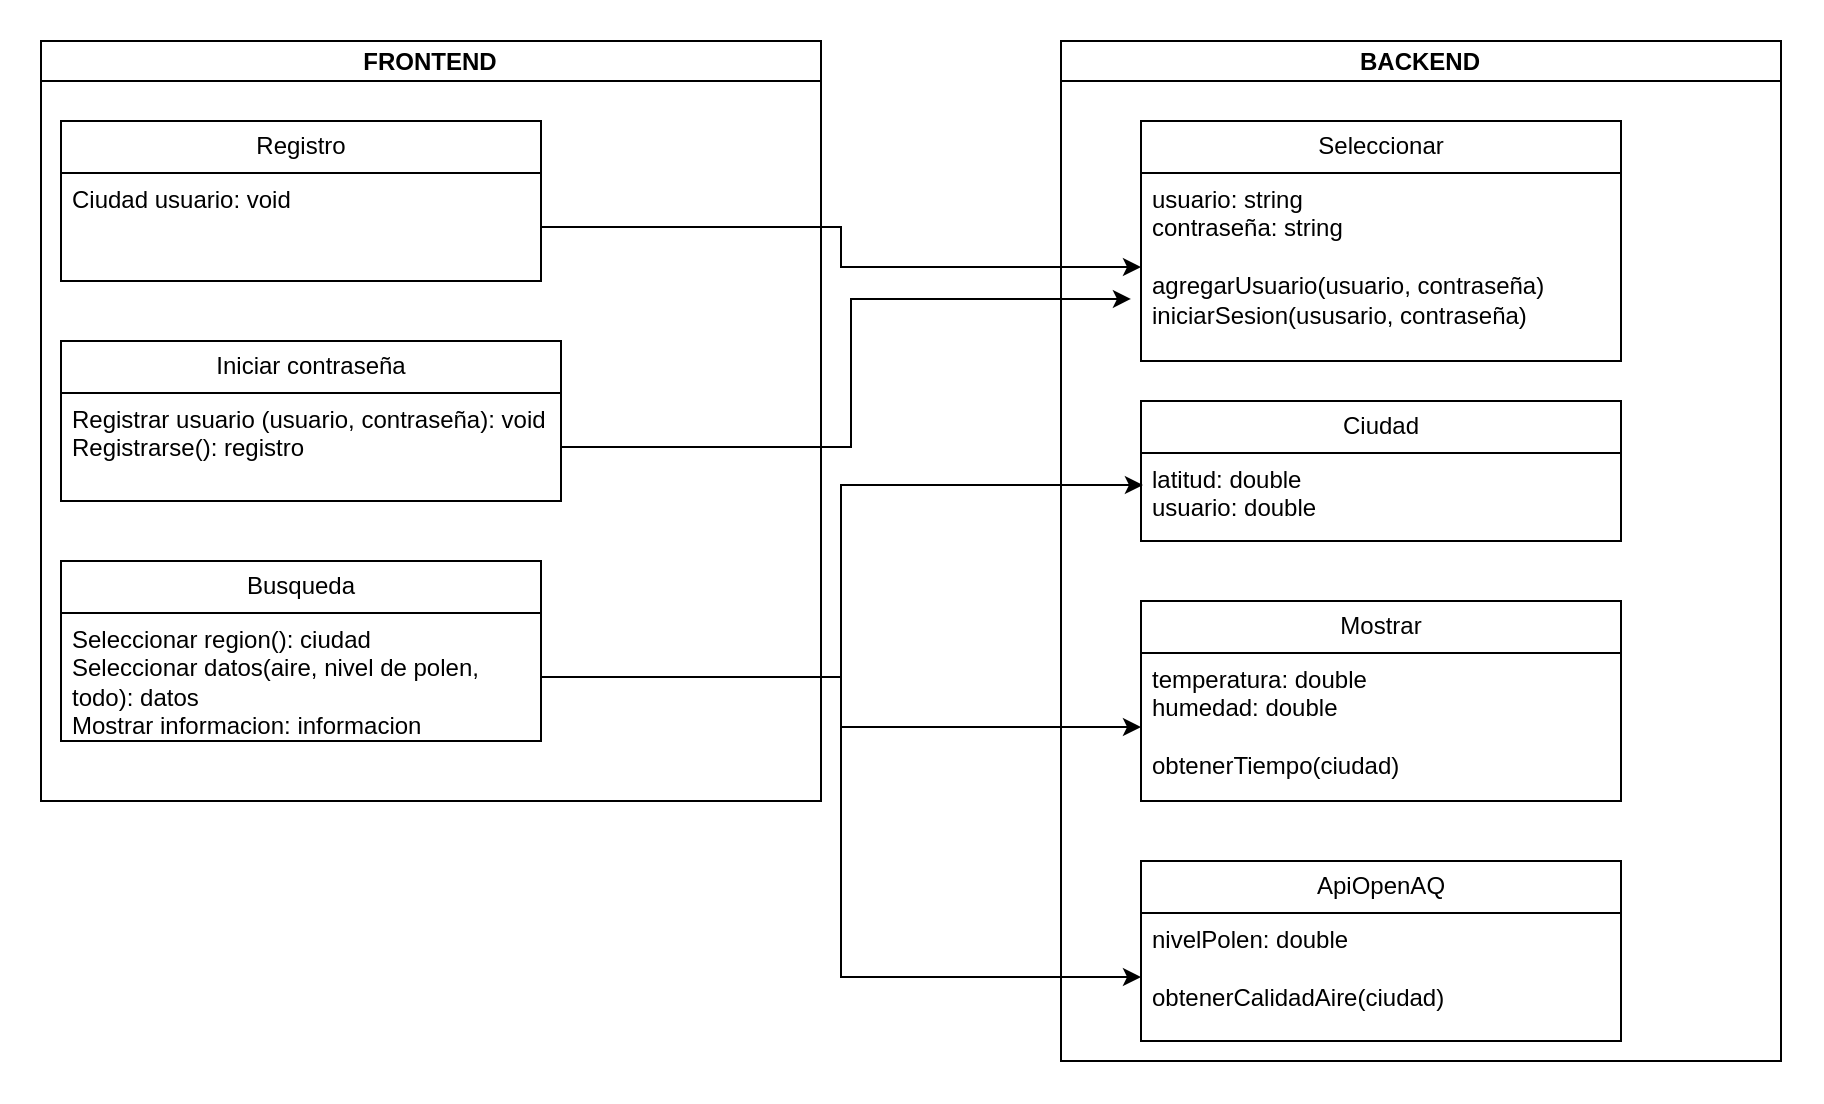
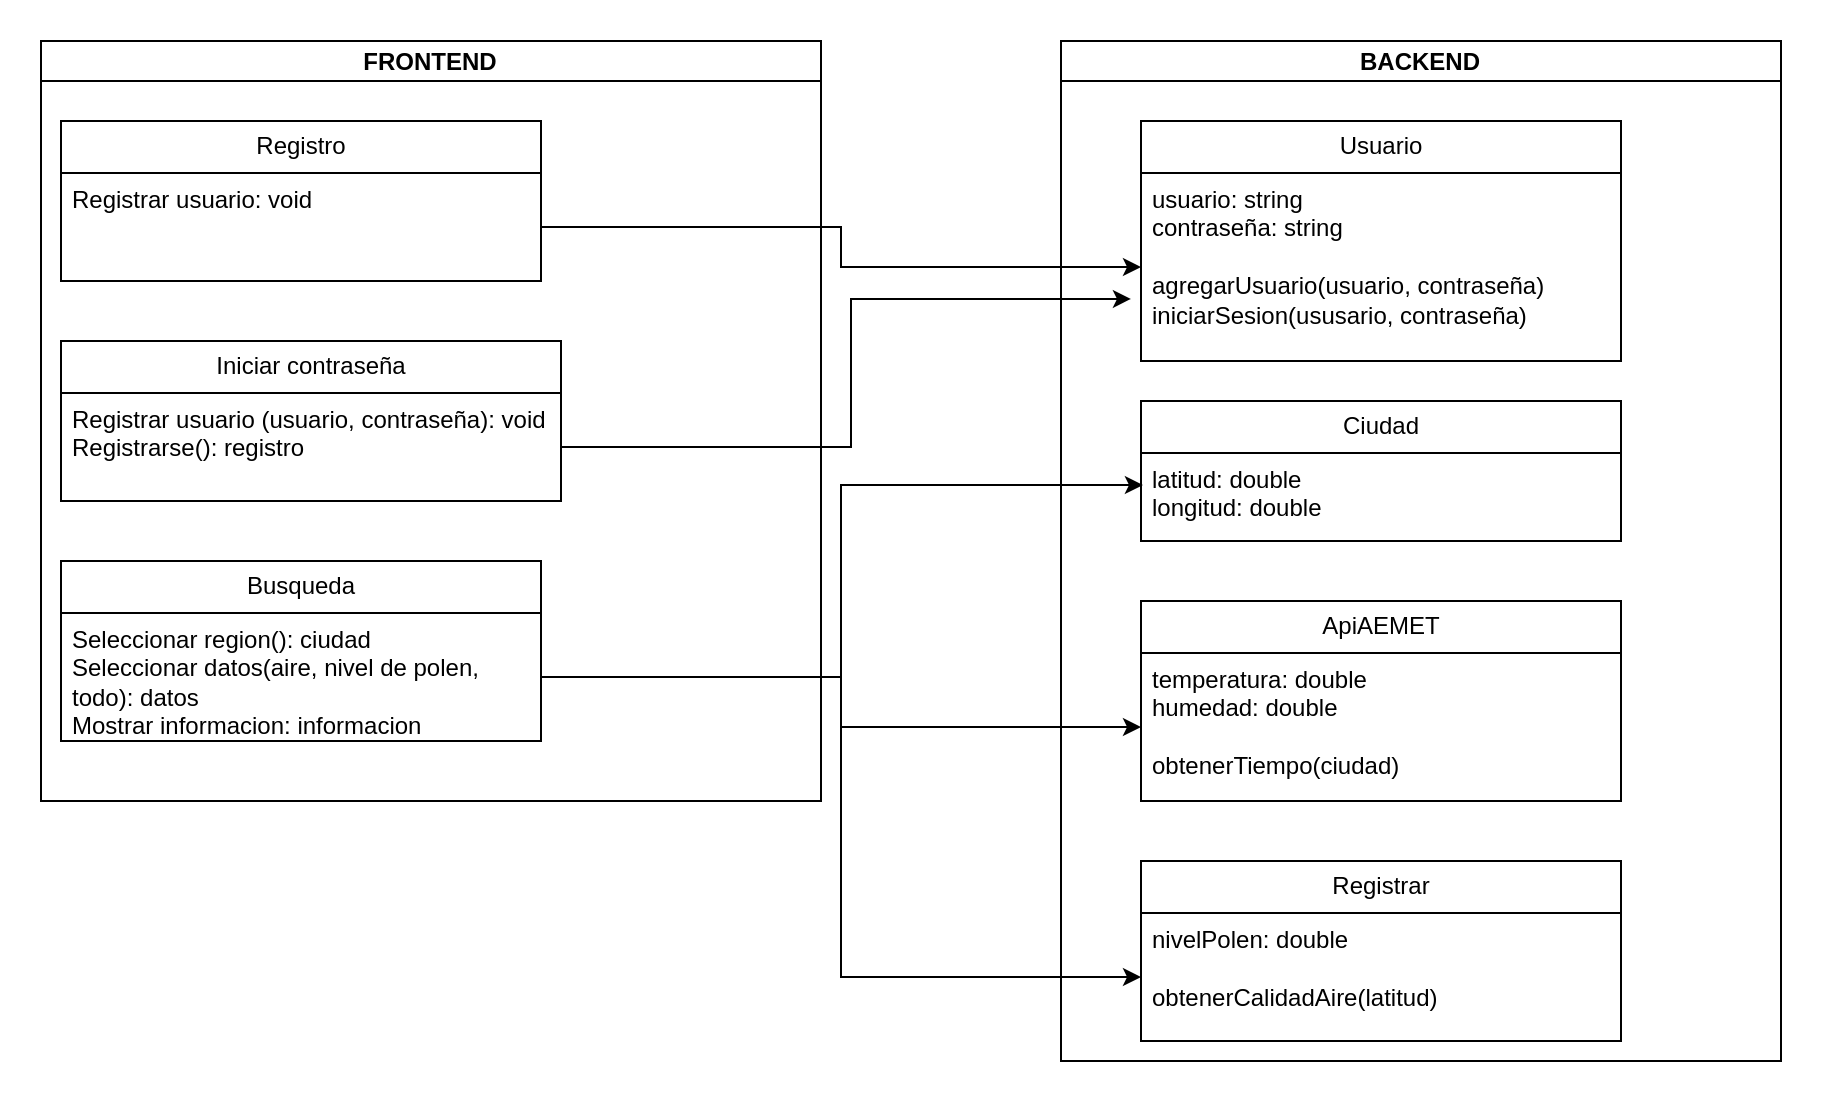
  <mxCell id="0" />
  <mxCell id="1" parent="0" />
  <mxCell id="2" value="FRONTEND" style="swimlane;startSize=20;horizontal=1;containerType=tree;newEdgeStyle={&quot;edgeStyle&quot;:&quot;elbowEdgeStyle&quot;,&quot;startArrow&quot;:&quot;none&quot;,&quot;endArrow&quot;:&quot;none&quot;};" vertex="1" parent="1"><mxGeometry x="20" y="20" width="390" height="380" as="geometry" /></mxCell>
  <mxCell id="3" value="Registro" style="swimlane;fontStyle=0;childLayout=stackLayout;horizontal=1;startSize=26;fillColor=none;horizontalStack=0;resizeParent=1;resizeParentMax=0;resizeLast=0;collapsible=1;marginBottom=0;html=1;" vertex="1" parent="2"><mxGeometry x="10" y="40" width="240" height="80" as="geometry" /></mxCell>
- <mxCell id="4" value="Ciudad usuario: void" style="text;strokeColor=none;fillColor=none;align=left;verticalAlign=top;spacingLeft=4;spacingRight=4;overflow=hidden;rotatable=0;points=[[0,0.5],[1,0.5]];portConstraint=eastwest;whiteSpace=wrap;html=1;" vertex="1" parent="3"><mxGeometry y="26" width="240" height="54" as="geometry" /></mxCell>
+ <mxCell id="4" value="Registrar usuario: void" style="text;strokeColor=none;fillColor=none;align=left;verticalAlign=top;spacingLeft=4;spacingRight=4;overflow=hidden;rotatable=0;points=[[0,0.5],[1,0.5]];portConstraint=eastwest;whiteSpace=wrap;html=1;" vertex="1" parent="3"><mxGeometry y="26" width="240" height="54" as="geometry" /></mxCell>
  <mxCell id="5" value="Busqueda" style="swimlane;fontStyle=0;childLayout=stackLayout;horizontal=1;startSize=26;fillColor=none;horizontalStack=0;resizeParent=1;resizeParentMax=0;resizeLast=0;collapsible=1;marginBottom=0;html=1;" vertex="1" parent="2"><mxGeometry x="10" y="260" width="240" height="90" as="geometry" /></mxCell>
  <mxCell id="6" value="Seleccionar region(): ciudad&lt;br&gt;Seleccionar datos(aire, nivel de polen, todo): datos&lt;br&gt;Mostrar informacion: informacion" style="text;strokeColor=none;fillColor=none;align=left;verticalAlign=top;spacingLeft=4;spacingRight=4;overflow=hidden;rotatable=0;points=[[0,0.5],[1,0.5]];portConstraint=eastwest;whiteSpace=wrap;html=1;" vertex="1" parent="5"><mxGeometry y="26" width="240" height="64" as="geometry" /></mxCell>
  <mxCell id="7" value="BACKEND" style="swimlane;startSize=20;horizontal=1;containerType=tree;newEdgeStyle={&quot;edgeStyle&quot;:&quot;elbowEdgeStyle&quot;,&quot;startArrow&quot;:&quot;none&quot;,&quot;endArrow&quot;:&quot;none&quot;};" vertex="1" parent="1"><mxGeometry x="530" y="20" width="360" height="510" as="geometry" /></mxCell>
- <mxCell id="8" value="Seleccionar" style="swimlane;fontStyle=0;childLayout=stackLayout;horizontal=1;startSize=26;fillColor=none;horizontalStack=0;resizeParent=1;resizeParentMax=0;resizeLast=0;collapsible=1;marginBottom=0;html=1;" vertex="1" parent="7"><mxGeometry x="40" y="40" width="240" height="120" as="geometry" /></mxCell>
+ <mxCell id="8" value="Usuario" style="swimlane;fontStyle=0;childLayout=stackLayout;horizontal=1;startSize=26;fillColor=none;horizontalStack=0;resizeParent=1;resizeParentMax=0;resizeLast=0;collapsible=1;marginBottom=0;html=1;" vertex="1" parent="7"><mxGeometry x="40" y="40" width="240" height="120" as="geometry" /></mxCell>
  <mxCell id="9" value="usuario: string&lt;br&gt;contraseña: string&lt;br&gt;&lt;br&gt;agregarUsuario(usuario, contraseña)&lt;br&gt;iniciarSesion(ususario, contraseña)&lt;br&gt;" style="text;strokeColor=none;fillColor=none;align=left;verticalAlign=top;spacingLeft=4;spacingRight=4;overflow=hidden;rotatable=0;points=[[0,0.5],[1,0.5]];portConstraint=eastwest;whiteSpace=wrap;html=1;" vertex="1" parent="8"><mxGeometry y="26" width="240" height="94" as="geometry" /></mxCell>
- <mxCell id="10" value="Mostrar" style="swimlane;fontStyle=0;childLayout=stackLayout;horizontal=1;startSize=26;fillColor=none;horizontalStack=0;resizeParent=1;resizeParentMax=0;resizeLast=0;collapsible=1;marginBottom=0;html=1;" vertex="1" parent="7"><mxGeometry x="40" y="280" width="240" height="100" as="geometry" /></mxCell>
+ <mxCell id="10" value="ApiAEMET" style="swimlane;fontStyle=0;childLayout=stackLayout;horizontal=1;startSize=26;fillColor=none;horizontalStack=0;resizeParent=1;resizeParentMax=0;resizeLast=0;collapsible=1;marginBottom=0;html=1;" vertex="1" parent="7"><mxGeometry x="40" y="280" width="240" height="100" as="geometry" /></mxCell>
  <mxCell id="11" value="temperatura: double&lt;br&gt;humedad: double&lt;br&gt;&lt;br&gt;obtenerTiempo(ciudad)" style="text;strokeColor=none;fillColor=none;align=left;verticalAlign=top;spacingLeft=4;spacingRight=4;overflow=hidden;rotatable=0;points=[[0,0.5],[1,0.5]];portConstraint=eastwest;whiteSpace=wrap;html=1;" vertex="1" parent="10"><mxGeometry y="26" width="240" height="74" as="geometry" /></mxCell>
  <mxCell id="12" value="Ciudad" style="swimlane;fontStyle=0;childLayout=stackLayout;horizontal=1;startSize=26;fillColor=none;horizontalStack=0;resizeParent=1;resizeParentMax=0;resizeLast=0;collapsible=1;marginBottom=0;html=1;" vertex="1" parent="7"><mxGeometry x="40" y="180" width="240" height="70" as="geometry" /></mxCell>
- <mxCell id="13" value="latitud: double&lt;br&gt;usuario: double&lt;br&gt;" style="text;strokeColor=none;fillColor=none;align=left;verticalAlign=top;spacingLeft=4;spacingRight=4;overflow=hidden;rotatable=0;points=[[0,0.5],[1,0.5]];portConstraint=eastwest;whiteSpace=wrap;html=1;" vertex="1" parent="12"><mxGeometry y="26" width="240" height="44" as="geometry" /></mxCell>
- <mxCell id="14" value="ApiOpenAQ" style="swimlane;fontStyle=0;childLayout=stackLayout;horizontal=1;startSize=26;fillColor=none;horizontalStack=0;resizeParent=1;resizeParentMax=0;resizeLast=0;collapsible=1;marginBottom=0;html=1;" vertex="1" parent="7"><mxGeometry x="40" y="410" width="240" height="90" as="geometry" /></mxCell>
- <mxCell id="15" value="nivelPolen: double&lt;br&gt;&lt;br&gt;obtenerCalidadAire(ciudad)" style="text;strokeColor=none;fillColor=none;align=left;verticalAlign=top;spacingLeft=4;spacingRight=4;overflow=hidden;rotatable=0;points=[[0,0.5],[1,0.5]];portConstraint=eastwest;whiteSpace=wrap;html=1;" vertex="1" parent="14"><mxGeometry y="26" width="240" height="64" as="geometry" /></mxCell>
+ <mxCell id="13" value="latitud: double&lt;br&gt;longitud: double&lt;br&gt;" style="text;strokeColor=none;fillColor=none;align=left;verticalAlign=top;spacingLeft=4;spacingRight=4;overflow=hidden;rotatable=0;points=[[0,0.5],[1,0.5]];portConstraint=eastwest;whiteSpace=wrap;html=1;" vertex="1" parent="12"><mxGeometry y="26" width="240" height="44" as="geometry" /></mxCell>
+ <mxCell id="14" value="Registrar" style="swimlane;fontStyle=0;childLayout=stackLayout;horizontal=1;startSize=26;fillColor=none;horizontalStack=0;resizeParent=1;resizeParentMax=0;resizeLast=0;collapsible=1;marginBottom=0;html=1;" vertex="1" parent="7"><mxGeometry x="40" y="410" width="240" height="90" as="geometry" /></mxCell>
+ <mxCell id="15" value="nivelPolen: double&lt;br&gt;&lt;br&gt;obtenerCalidadAire(latitud)" style="text;strokeColor=none;fillColor=none;align=left;verticalAlign=top;spacingLeft=4;spacingRight=4;overflow=hidden;rotatable=0;points=[[0,0.5],[1,0.5]];portConstraint=eastwest;whiteSpace=wrap;html=1;" vertex="1" parent="14"><mxGeometry y="26" width="240" height="64" as="geometry" /></mxCell>
  <mxCell id="16" value="Iniciar contraseña" style="swimlane;fontStyle=0;childLayout=stackLayout;horizontal=1;startSize=26;fillColor=none;horizontalStack=0;resizeParent=1;resizeParentMax=0;resizeLast=0;collapsible=1;marginBottom=0;html=1;" vertex="1" parent="1"><mxGeometry x="30" y="170" width="250" height="80" as="geometry" /></mxCell>
  <mxCell id="17" value="Registrar usuario (usuario, contraseña): void&lt;br&gt;Registrarse(): registro" style="text;strokeColor=none;fillColor=none;align=left;verticalAlign=top;spacingLeft=4;spacingRight=4;overflow=hidden;rotatable=0;points=[[0,0.5],[1,0.5]];portConstraint=eastwest;whiteSpace=wrap;html=1;" vertex="1" parent="16"><mxGeometry y="26" width="250" height="54" as="geometry" /></mxCell>
  <mxCell id="18" style="edgeStyle=orthogonalEdgeStyle;rounded=0;orthogonalLoop=1;jettySize=auto;html=1;entryX=0;entryY=0.5;entryDx=0;entryDy=0;" edge="1" parent="1" source="4" target="9"><mxGeometry relative="1" as="geometry" /></mxCell>
  <mxCell id="19" style="edgeStyle=orthogonalEdgeStyle;rounded=0;orthogonalLoop=1;jettySize=auto;html=1;entryX=-0.021;entryY=0.67;entryDx=0;entryDy=0;entryPerimeter=0;" edge="1" parent="1" source="17" target="9"><mxGeometry relative="1" as="geometry" /></mxCell>
  <mxCell id="20" style="edgeStyle=orthogonalEdgeStyle;rounded=0;orthogonalLoop=1;jettySize=auto;html=1;entryX=0.004;entryY=0.364;entryDx=0;entryDy=0;entryPerimeter=0;" edge="1" parent="1" source="6" target="13"><mxGeometry relative="1" as="geometry" /></mxCell>
  <mxCell id="21" style="edgeStyle=orthogonalEdgeStyle;rounded=0;orthogonalLoop=1;jettySize=auto;html=1;entryX=0;entryY=0.5;entryDx=0;entryDy=0;" edge="1" parent="1" source="6" target="11"><mxGeometry relative="1" as="geometry" /></mxCell>
  <mxCell id="22" style="edgeStyle=orthogonalEdgeStyle;rounded=0;orthogonalLoop=1;jettySize=auto;html=1;entryX=0;entryY=0.5;entryDx=0;entryDy=0;" edge="1" parent="1" source="6" target="15"><mxGeometry relative="1" as="geometry" /></mxCell>
